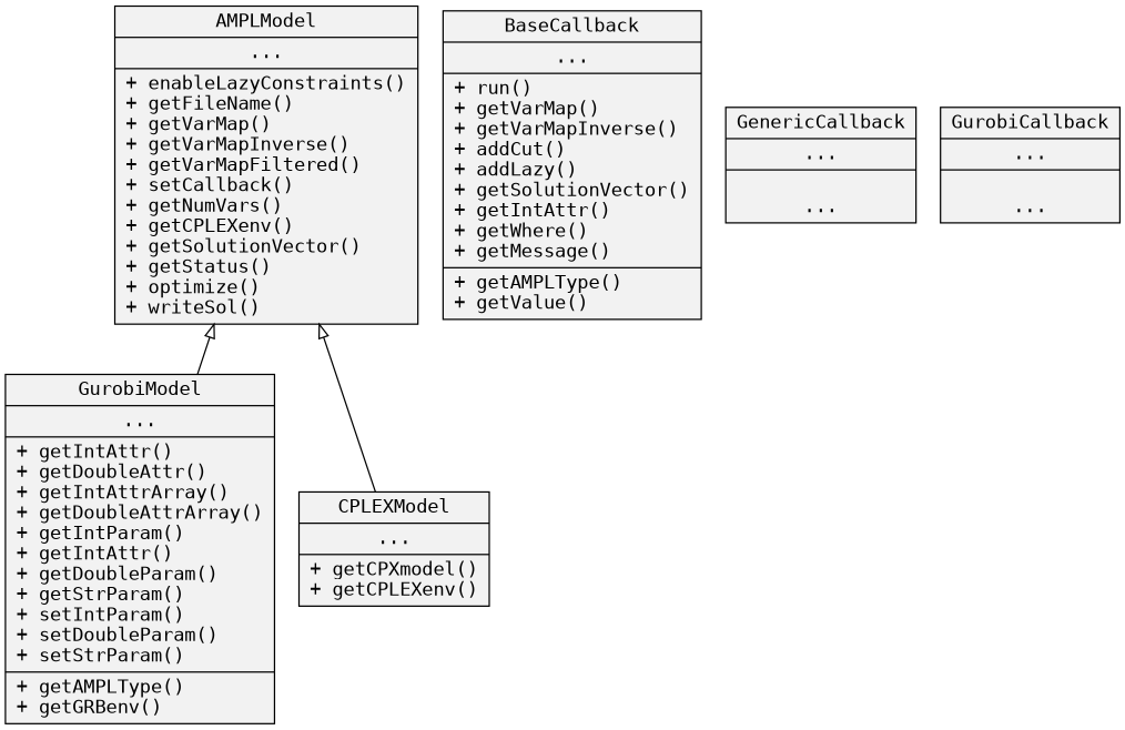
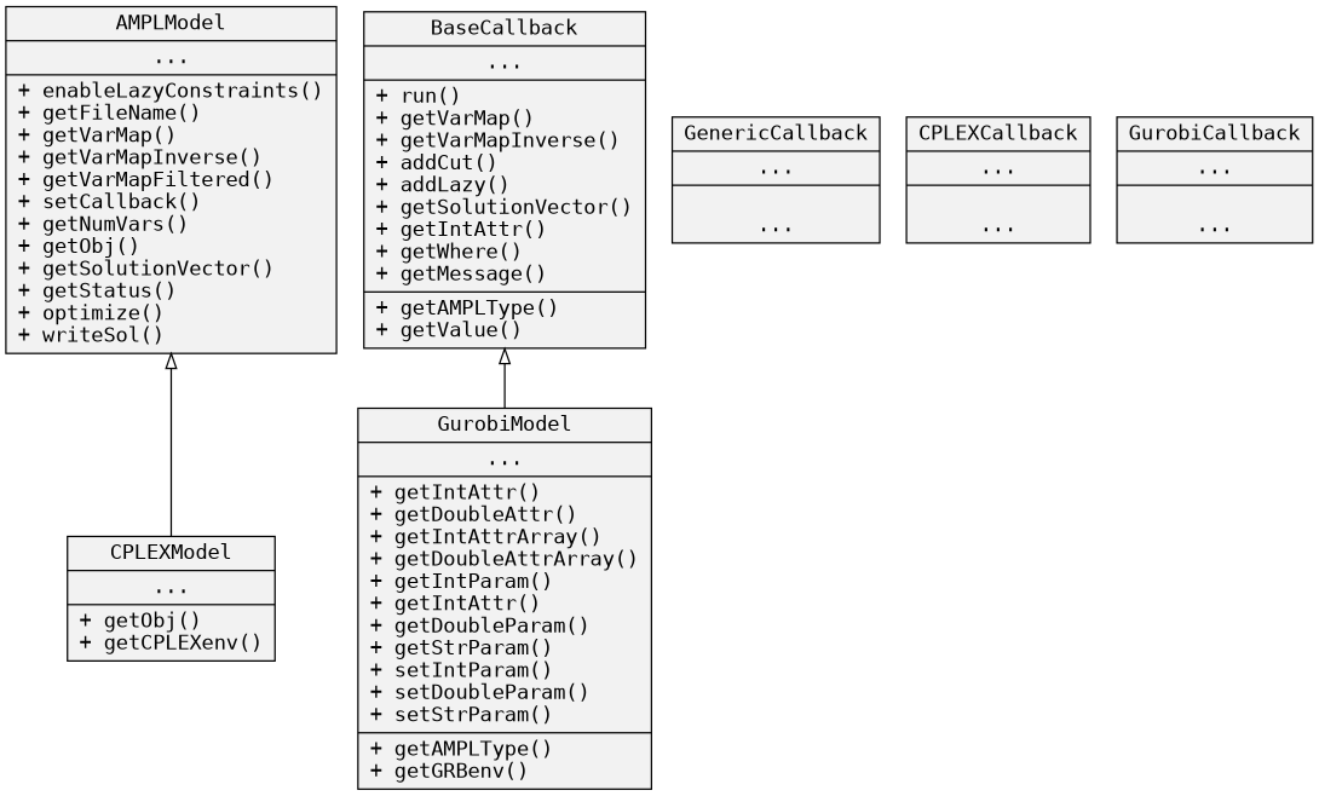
  digraph {
    fontname="DejaVu Sans Mono"
    node [fillcolor=gray95 fontname="DejaVu Sans Mono" shape=record style=filled]
    edge [arrowtail=empty dir=back fontname="DejaVu Sans Mono"]
-   n1 [label="{AMPLModel|...|+ enableLazyConstraints()\l+ getFileName()\l+ getVarMap()\l+ getVarMapInverse()\l+ getVarMapFiltered()\l+ setCallback()\l+ getNumVars()\l+ getCPLEXenv()\l+ getSolutionVector()\l+ getStatus()\l+ optimize()\l+ writeSol()\l}"]
+   n1 [label="{AMPLModel|...|+ enableLazyConstraints()\l+ getFileName()\l+ getVarMap()\l+ getVarMapInverse()\l+ getVarMapFiltered()\l+ setCallback()\l+ getNumVars()\l+ getObj()\l+ getSolutionVector()\l+ getStatus()\l+ optimize()\l+ writeSol()\l}"]
    n2 [label="{GurobiModel|...|+ getIntAttr()\l+ getDoubleAttr()\l+ getIntAttrArray()\l+ getDoubleAttrArray()\l+ getIntParam()\l+ getIntAttr()\l+ getDoubleParam()\l+ getStrParam()\l+ setIntParam()\l+ setDoubleParam()\l+ setStrParam()\l|+ getAMPLType()\l+ getGRBenv()\l}"]
-   n3 [label="{CPLEXModel|...|+ getCPXmodel()\l+ getCPLEXenv()\l}"]
+   n3 [label="{CPLEXModel|...|+ getObj()\l+ getCPLEXenv()\l}"]
    n4 [label="{BaseCallback|...|+ run()\l+ getVarMap()\l+ getVarMapInverse()\l+ addCut()\l+ addLazy()\l+ getSolutionVector()\l+ getIntAttr()\l+ getWhere()\l+ getMessage()\l|+ getAMPLType()\l+ getValue()\l}"]
    n5 [label="{GenericCallback|...|\l...}"]
+   n6 [label="{CPLEXCallback|...|\l...}"]
    n7 [label="{GurobiCallback|...|\l...}"]
-   n1 -> n2
+   n4 -> n2
    n1 -> n3
  }
